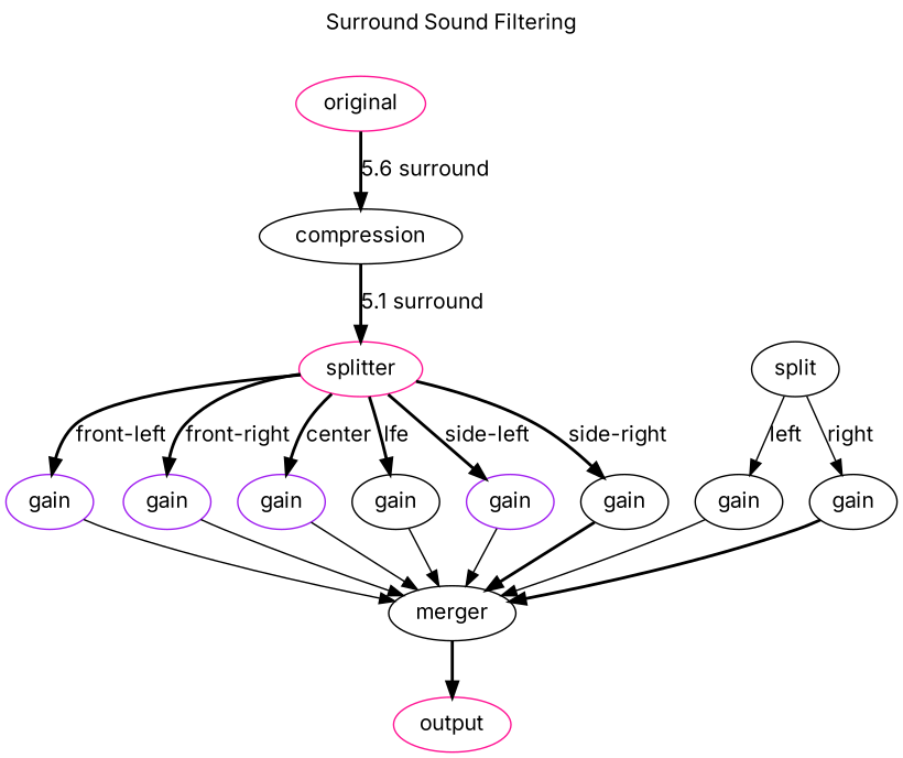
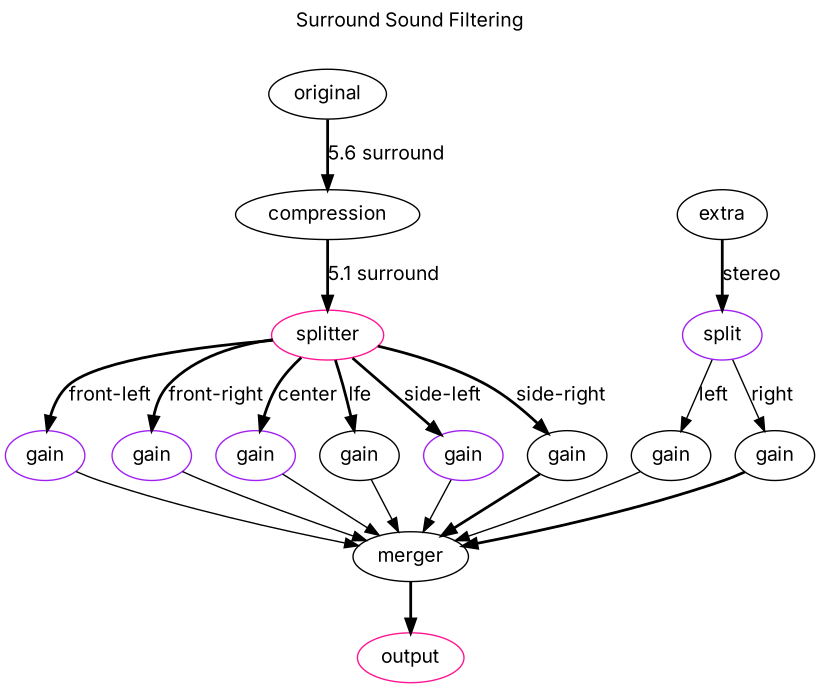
  digraph {
    fontname=Inter
    label="Surround Sound Filtering"
    labelloc=t
    rankdir=TB
    node [color=black fontname=Inter]
    edge [fontname=Inter style=bold]
-   original [color=deeppink]
+   original
    compression
    splitter [color=deeppink]
    n4 [color=purple label=gain]
    n5 [color=purple label=gain]
    n6 [color=purple label=gain]
    n7 [label=gain]
    n8 [color=purple label=gain]
    n9 [label=gain]
    merger
    output [color=deeppink]
    n12 [label=gain]
    n13 [label=gain]
-   n14 [label=split]
+   n14 [color=purple label=split]
+   extra
    original -> compression [label="5.6 surround"]
    compression -> splitter [label="5.1 surround"]
    splitter -> n4 [label="front-left"]
    splitter -> n5 [label="front-right"]
    splitter -> n6 [label=center]
    splitter -> n7 [label=lfe]
    splitter -> n8 [label="side-left"]
    splitter -> n9 [label="side-right"]
    n4 -> merger [style=solid]
    n5 -> merger [style=solid]
    n6 -> merger [style=solid]
    n7 -> merger [style=solid]
    n8 -> merger [style=solid]
    n9 -> merger
    merger -> output
    n12 -> merger [style=solid]
    n13 -> merger
    n14 -> n12 [label=left style=solid]
    n14 -> n13 [label=right style=solid]
+   extra -> n14 [label=stereo]
  }
